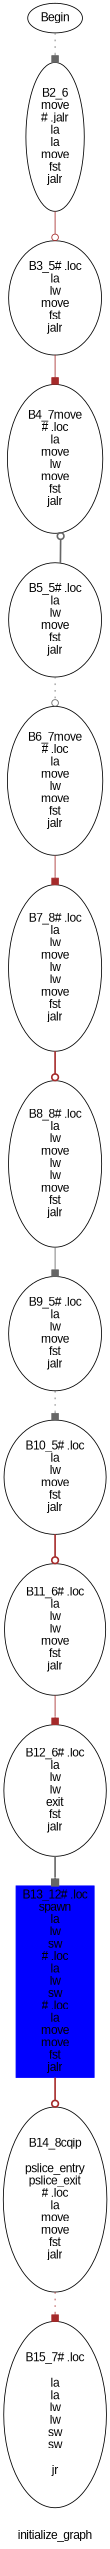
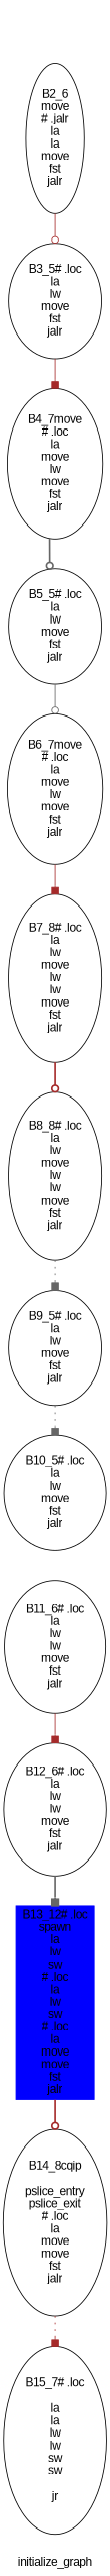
  digraph {
    color=purple
    fontname="Liberation Sans"
    label=initialize_graph
    style=dashed
    node [fontname="Liberation Sans"]
    edge [arrowhead=box color=brown fontname="Liberation Sans" style=solid]
-   n1 [label=Begin]
    n2 [label="B2_6\nmove\n# .jalr\nla\nla\nmove\nfst\njalr\n"]
    n3 [label="B3_5# .loc\nla\nlw\nmove\nfst\njalr\n"]
    n4 [label="B4_7move\n# .loc\nla\nmove\nlw\nmove\nfst\njalr\n"]
    n5 [label="B5_5# .loc\nla\nlw\nmove\nfst\njalr\n"]
    n6 [label="B6_7move\n# .loc\nla\nmove\nlw\nmove\nfst\njalr\n"]
    n7 [label="B7_8# .loc\nla\nlw\nmove\nlw\nlw\nmove\nfst\njalr\n"]
    n8 [label="B8_8# .loc\nla\nlw\nmove\nlw\nlw\nmove\nfst\njalr\n"]
    n9 [label="B9_5# .loc\nla\nlw\nmove\nfst\njalr\n"]
    n10 [label="B10_5# .loc\nla\nlw\nmove\nfst\njalr\n"]
    n11 [label="B11_6# .loc\nla\nlw\nlw\nmove\nfst\njalr\n"]
-   n12 [label="B12_6# .loc\nla\nlw\nlw\nexit\nfst\njalr\n"]
+   n12 [label="B12_6# .loc\nla\nlw\nlw\nmove\nfst\njalr\n"]
    n13 [color=blue label="B13_12# .loc\nspawn\nla\nlw\nsw\n# .loc\nla\nlw\nsw\n# .loc\nla\nmove\nmove\nfst\njalr\n" shape=polygon style=filled]
    n14 [label="B14_8cqip\n\npslice_entry\npslice_exit\n# .loc\nla\nmove\nmove\nfst\njalr\n"]
    n15 [label="B15_7# .loc\n\nla\nla\nlw\nlw\nsw\nsw\n\njr\n"]
-   n1 -> n2 [color=gray40 style=dotted]
    n2 -> n3 [arrowhead=odot]
    n3 -> n4
-   n5 -> n4 [arrowhead=odot color=gray40 style=bold]
-   n5 -> n6 [arrowhead=odot color=gray40 style=dotted]
+   n4 -> n5 [arrowhead=odot color=gray40 style=bold]
+   n5 -> n6 [arrowhead=odot color=gray40]
    n6 -> n7
    n7 -> n8 [arrowhead=odot style=bold]
-   n8 -> n9 [color=gray40]
+   n8 -> n9 [color=gray40 style=dotted]
    n9 -> n10 [color=gray40 style=dotted]
-   n10 -> n11 [arrowhead=odot style=bold]
    n11 -> n12
    n12 -> n13 [color=gray40 style=bold]
    n13 -> n14 [arrowhead=odot style=bold]
    n14 -> n15 [style=dotted]
  }
